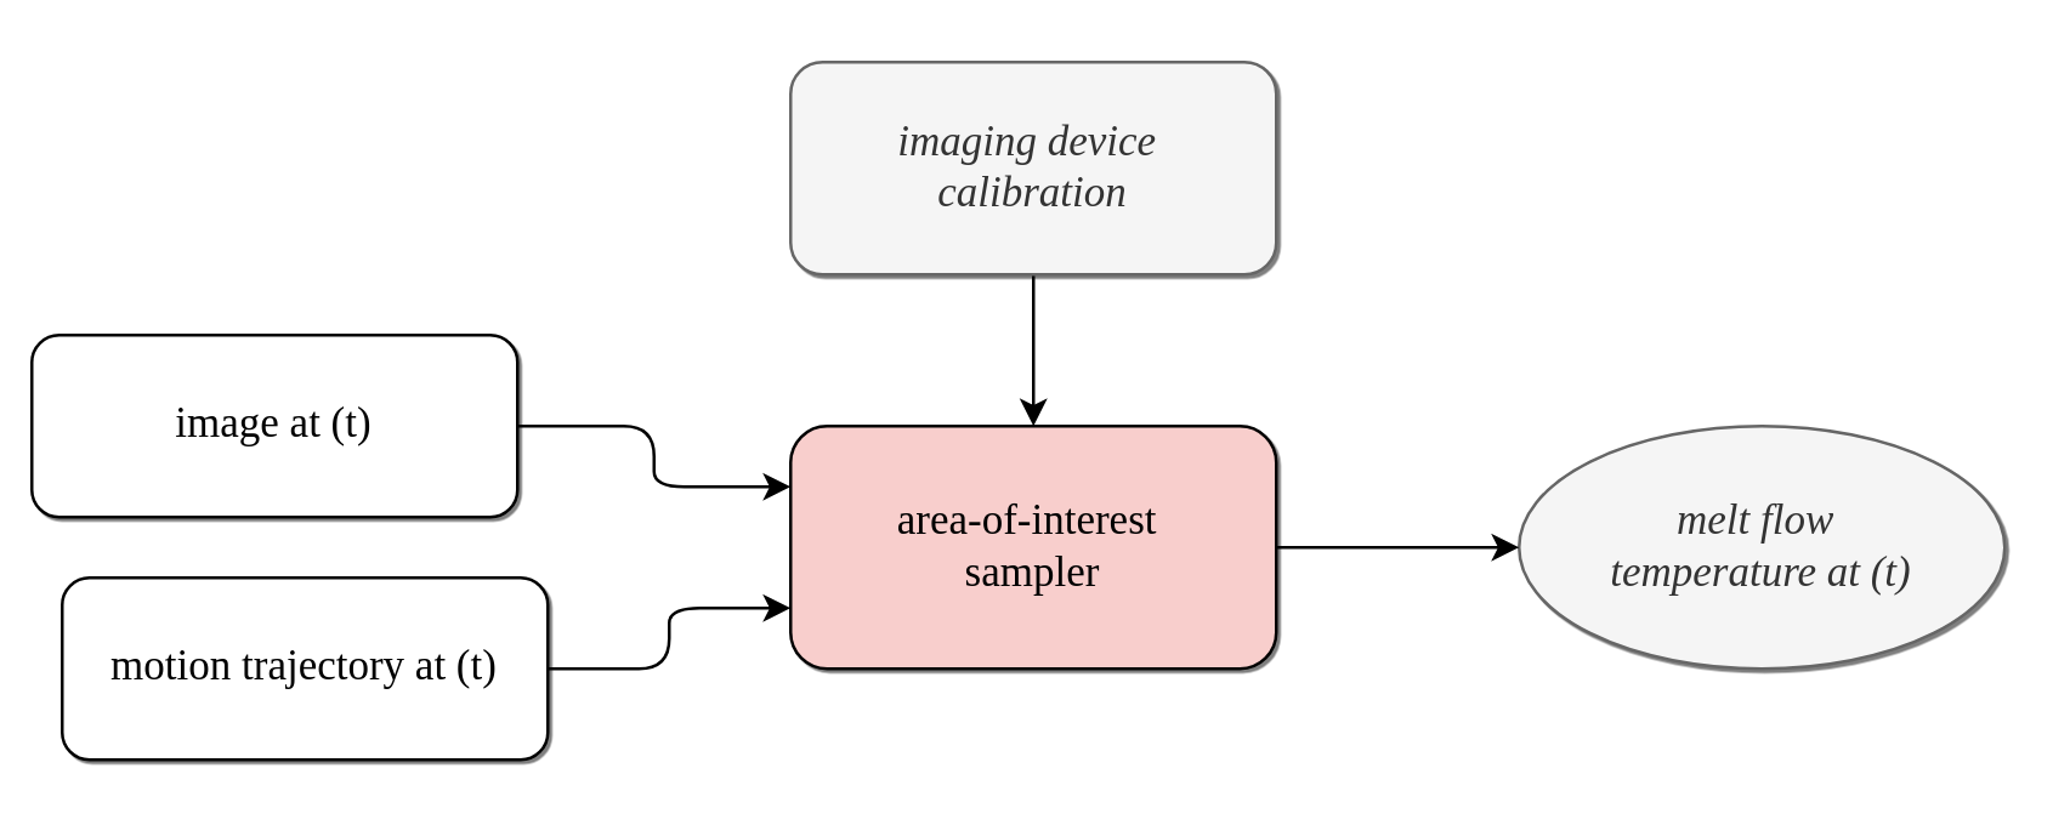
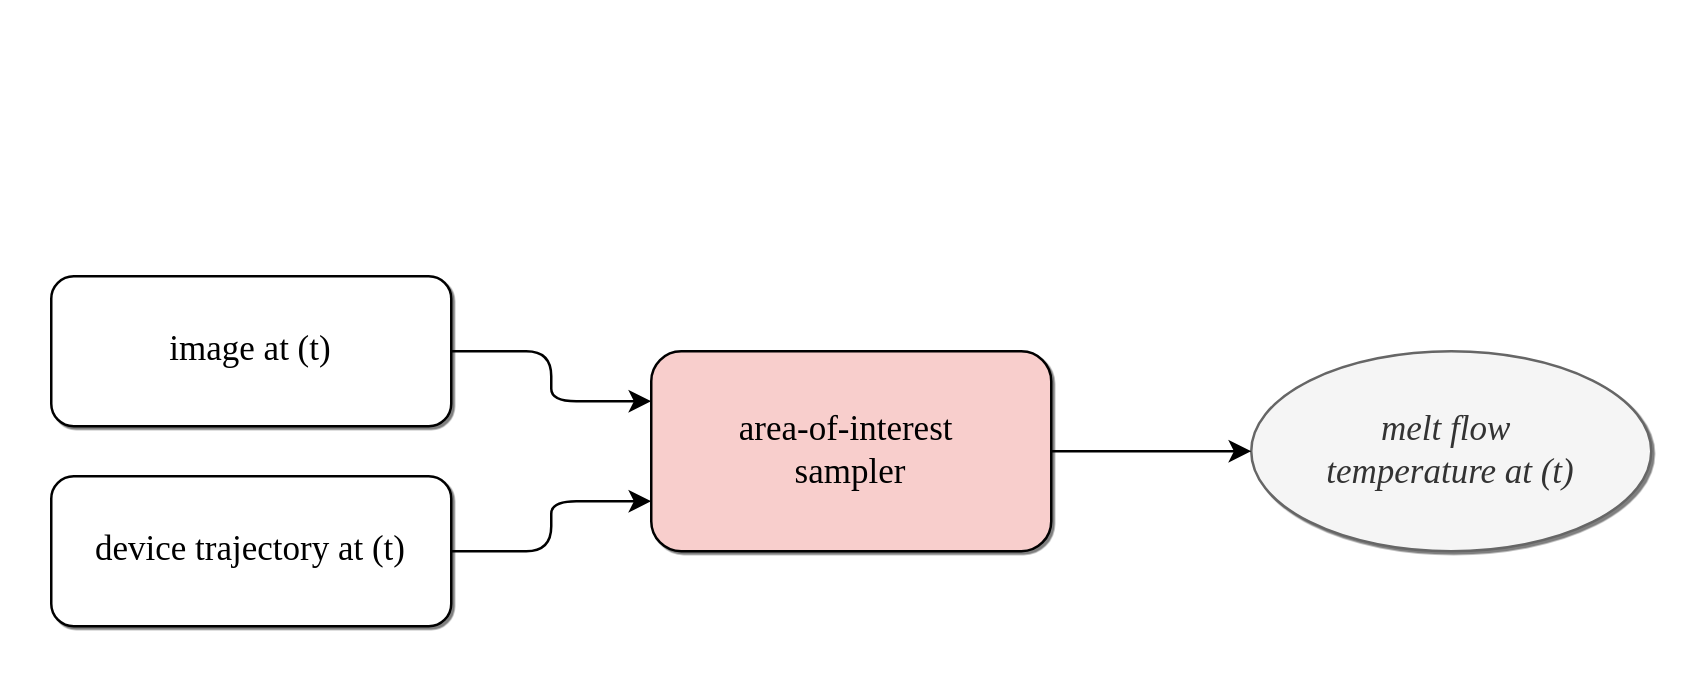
  <mxCell id="0" />
  <mxCell id="1" parent="0" />
  <mxCell id="2" style="edgeStyle=orthogonalEdgeStyle;rounded=1;orthogonalLoop=1;jettySize=auto;html=1;exitX=1;exitY=0.5;exitDx=0;exitDy=0;entryX=0;entryY=0.75;entryDx=0;entryDy=0;curved=0;" edge="1" parent="1" source="3" target="8"><mxGeometry relative="1" as="geometry" /></mxCell>
- <mxCell id="3" value="motion trajectory at (t)" style="rounded=1;whiteSpace=wrap;html=1;shadow=1;glass=0;shadowOpacity=50;shadowBlur=0;shadowOffsetX=1;shadowOffsetY=1;fontFamily=Times New Roman;fontSize=14;" parent="1" vertex="1"><mxGeometry x="20" y="190" width="160" height="60" as="geometry" /></mxCell>
+ <mxCell id="3" value="device trajectory at (t)" style="rounded=1;whiteSpace=wrap;html=1;shadow=1;glass=0;shadowOpacity=50;shadowBlur=0;shadowOffsetX=1;shadowOffsetY=1;fontFamily=Times New Roman;fontSize=14;" parent="1" vertex="1"><mxGeometry x="20" y="190" width="160" height="60" as="geometry" /></mxCell>
  <mxCell id="4" style="edgeStyle=orthogonalEdgeStyle;rounded=1;orthogonalLoop=1;jettySize=auto;html=1;exitX=1;exitY=0.5;exitDx=0;exitDy=0;entryX=0;entryY=0.25;entryDx=0;entryDy=0;curved=0;" edge="1" parent="1" source="5" target="8"><mxGeometry relative="1" as="geometry" /></mxCell>
- <mxCell id="5" value="image at (t)" style="rounded=1;whiteSpace=wrap;html=1;shadow=1;glass=0;shadowOpacity=50;shadowBlur=0;shadowOffsetX=1;shadowOffsetY=1;fontFamily=Times New Roman;fontSize=14;" parent="1" vertex="1"><mxGeometry x="10" y="110" width="160" height="60" as="geometry" /></mxCell>
+ <mxCell id="5" value="image at (t)" style="rounded=1;whiteSpace=wrap;html=1;shadow=1;glass=0;shadowOpacity=50;shadowBlur=0;shadowOffsetX=1;shadowOffsetY=1;fontFamily=Times New Roman;fontSize=14;" parent="1" vertex="1"><mxGeometry x="20" y="110" width="160" height="60" as="geometry" /></mxCell>
  <mxCell id="6" value="melt flow&amp;nbsp;&lt;div&gt;temperature at (t)&lt;/div&gt;" style="ellipse;whiteSpace=wrap;html=1;shadow=1;glass=0;shadowOpacity=50;shadowBlur=0;shadowOffsetX=1;shadowOffsetY=1;fontFamily=Times New Roman;fontSize=14;fillColor=#f5f5f5;fontColor=#333333;strokeColor=#666666;fontStyle=2;" parent="1" vertex="1"><mxGeometry x="500" y="140" width="160" height="80" as="geometry" /></mxCell>
  <mxCell id="7" style="edgeStyle=orthogonalEdgeStyle;rounded=0;orthogonalLoop=1;jettySize=auto;html=1;exitX=1;exitY=0.5;exitDx=0;exitDy=0;entryX=0;entryY=0.5;entryDx=0;entryDy=0;" edge="1" parent="1" source="8" target="6"><mxGeometry relative="1" as="geometry" /></mxCell>
  <mxCell id="8" value="area-of-interest&amp;nbsp;&lt;div&gt;sampler&lt;/div&gt;" style="rounded=1;whiteSpace=wrap;html=1;shadow=1;glass=0;shadowOpacity=50;shadowBlur=0;shadowOffsetX=1;shadowOffsetY=1;fontFamily=Times New Roman;fontSize=14;fillColor=#f8cecc;" vertex="1" parent="1"><mxGeometry x="260" y="140" width="160" height="80" as="geometry" /></mxCell>
- <mxCell id="9" value="" style="edgeStyle=orthogonalEdgeStyle;rounded=0;orthogonalLoop=1;jettySize=auto;html=1;" edge="1" parent="1" source="10" target="8"><mxGeometry relative="1" as="geometry" /></mxCell>
- <mxCell id="10" value="imaging device&amp;nbsp;&lt;div&gt;calibration&lt;/div&gt;" style="rounded=1;whiteSpace=wrap;html=1;shadow=1;glass=0;shadowOpacity=50;shadowBlur=0;shadowOffsetX=1;shadowOffsetY=1;fontFamily=Times New Roman;fontSize=14;fillColor=#f5f5f5;fontColor=#333333;strokeColor=#666666;fontStyle=2" vertex="1" parent="1"><mxGeometry x="260" y="20" width="160" height="70" as="geometry" /></mxCell>
